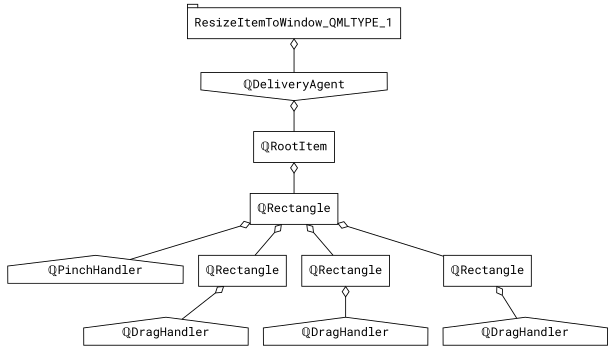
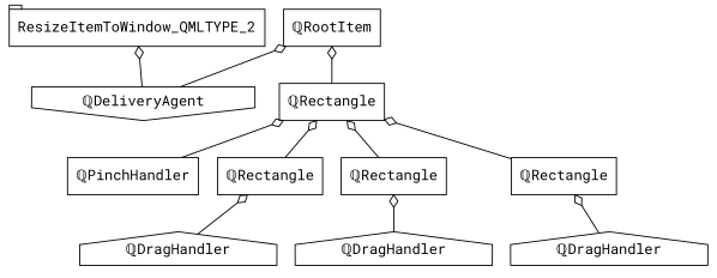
  digraph {
    fontname="Roboto Mono"
    node [fontname="Roboto Mono" shape=box]
    edge [arrowtail=odiamond dir=back fontname="Roboto Mono"]
-   n1 [label=ResizeItemToWindow_QMLTYPE_1 shape=tab]
+   n1 [label=ResizeItemToWindow_QMLTYPE_2 shape=tab]
    n2 [label="ℚDeliveryAgent" shape=invhouse]
    n3 [label="ℚRootItem"]
    n4 [label="ℚRectangle"]
-   n5 [label="ℚPinchHandler" shape=house]
+   n5 [label="ℚPinchHandler"]
    n6 [label="ℚRectangle"]
    n7 [label="ℚRectangle"]
    n8 [label="ℚRectangle"]
    n9 [label="ℚDragHandler" shape=house]
    n10 [label="ℚDragHandler" shape=house]
    n11 [label="ℚDragHandler" shape=house]
    n1 -> n2
-   n2 -> n3
+   n3 -> n2
    n3 -> n4
    n4 -> n5
    n4 -> n6
    n4 -> n7
    n4 -> n8
    n6 -> n9
    n7 -> n10
    n8 -> n11
  }
